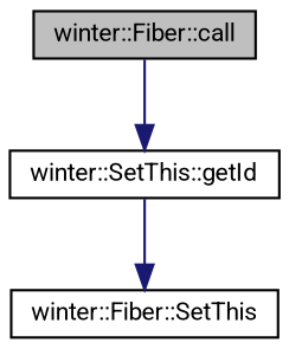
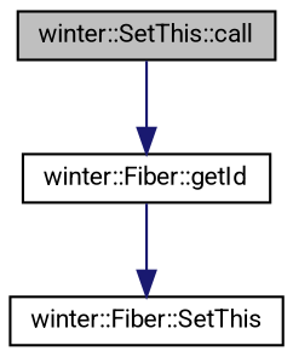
  digraph {
    fontname=Roboto
    rankdir=TB
    node [color=black fillcolor=white fontname=Roboto fontsize=10 shape=record style=filled]
    edge [color=midnightblue fontname=Roboto fontsize=10 labelfontname=Helvetica labelfontsize=10 style=solid]
-   n1 [fillcolor=grey75 fontcolor=black height=0.2 label="winter::Fiber::call" width=0.4]
-   n2 [height=0.2 label="winter::SetThis::getId" width=0.4]
+   n1 [fillcolor=grey75 fontcolor=black height=0.2 label="winter::SetThis::call" width=0.4]
+   n2 [height=0.2 label="winter::Fiber::getId" width=0.4]
    n3 [height=0.2 label="winter::Fiber::SetThis" width=0.4]
    n1 -> n2
    n2 -> n3
  }
